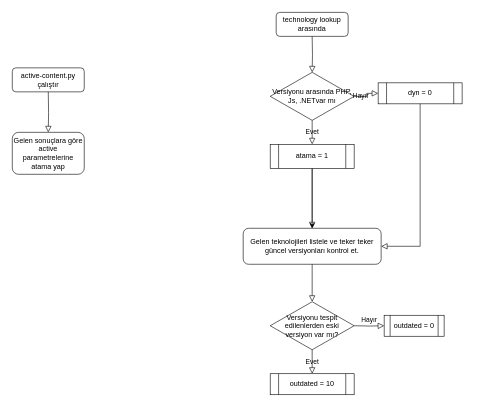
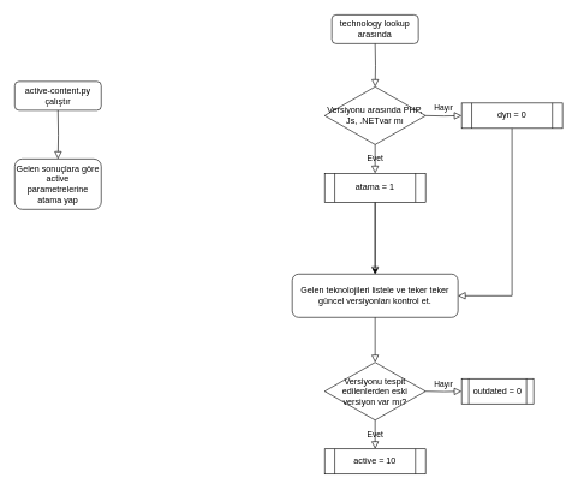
  <mxCell id="0" />
  <mxCell id="1" parent="0" />
  <mxCell id="2" value="Versiyonu tespit edilenlerden eski versiyon var mı?" style="rhombus;whiteSpace=wrap;html=1;" vertex="1" parent="1"><mxGeometry x="450" y="502.5" width="140" height="80" as="geometry" /></mxCell>
  <mxCell id="3" value="Hayır" style="rounded=0;html=1;jettySize=auto;orthogonalLoop=1;fontSize=11;endArrow=block;endFill=0;endSize=8;strokeWidth=1;shadow=0;labelBackgroundColor=none;edgeStyle=orthogonalEdgeStyle;entryX=0;entryY=0.5;entryDx=0;entryDy=0;" edge="1" parent="1" target="5"><mxGeometry x="0.021" y="10" relative="1" as="geometry"><mxPoint x="590" y="542.5" as="sourcePoint" /><mxPoint x="640" y="542.5" as="targetPoint" /><mxPoint as="offset" /></mxGeometry></mxCell>
  <mxCell id="4" value="Evet" style="rounded=0;html=1;jettySize=auto;orthogonalLoop=1;fontSize=11;endArrow=block;endFill=0;endSize=8;strokeWidth=1;shadow=0;labelBackgroundColor=none;edgeStyle=orthogonalEdgeStyle;exitX=0.5;exitY=1;exitDx=0;exitDy=0;" edge="1" parent="1" source="2"><mxGeometry relative="1" as="geometry"><mxPoint x="520" y="592.5" as="sourcePoint" /><mxPoint x="520" y="622.5" as="targetPoint" /></mxGeometry></mxCell>
  <mxCell id="5" value="outdated = 0" style="shape=process;whiteSpace=wrap;html=1;backgroundOutline=1;" vertex="1" parent="1"><mxGeometry x="640" y="525" width="100" height="35" as="geometry" /></mxCell>
- <mxCell id="6" value="outdated = 10" style="shape=process;whiteSpace=wrap;html=1;backgroundOutline=1;" vertex="1" parent="1"><mxGeometry x="450" y="622.5" width="140" height="35" as="geometry" /></mxCell>
+ <mxCell id="6" value="active = 10" style="shape=process;whiteSpace=wrap;html=1;backgroundOutline=1;" vertex="1" parent="1"><mxGeometry x="450" y="622.5" width="140" height="35" as="geometry" /></mxCell>
  <mxCell id="7" value="active-content.py çalıştır" style="rounded=1;whiteSpace=wrap;html=1;" vertex="1" parent="1"><mxGeometry x="20" y="112.5" width="120" height="40" as="geometry" /></mxCell>
  <mxCell id="8" value="" style="rounded=0;html=1;jettySize=auto;orthogonalLoop=1;fontSize=11;endArrow=block;endFill=0;endSize=8;strokeWidth=1;shadow=0;labelBackgroundColor=none;edgeStyle=orthogonalEdgeStyle;entryX=0.5;entryY=0;entryDx=0;entryDy=0;" edge="1" parent="1" target="21"><mxGeometry relative="1" as="geometry"><mxPoint x="80" y="152.5" as="sourcePoint" /><mxPoint x="80" y="212.5" as="targetPoint" /></mxGeometry></mxCell>
  <mxCell id="9" value="Gelen teknolojileri listele ve teker teker güncel versiyonları kontrol et." style="rounded=1;whiteSpace=wrap;html=1;" vertex="1" parent="1"><mxGeometry x="405" y="380" width="230" height="60" as="geometry" /></mxCell>
  <mxCell id="10" value="" style="rounded=0;html=1;jettySize=auto;orthogonalLoop=1;fontSize=11;endArrow=block;endFill=0;endSize=8;strokeWidth=1;shadow=0;labelBackgroundColor=none;edgeStyle=orthogonalEdgeStyle;entryX=0.5;entryY=0;entryDx=0;entryDy=0;exitX=0.5;exitY=1;exitDx=0;exitDy=0;" edge="1" parent="1" source="9" target="2"><mxGeometry relative="1" as="geometry"><mxPoint x="519.5" y="452.5" as="sourcePoint" /><mxPoint x="519.5" y="535.5" as="targetPoint" /></mxGeometry></mxCell>
  <mxCell id="11" value="" style="rounded=0;html=1;jettySize=auto;orthogonalLoop=1;fontSize=11;endArrow=block;endFill=0;endSize=8;strokeWidth=1;shadow=0;labelBackgroundColor=none;edgeStyle=orthogonalEdgeStyle;" edge="1" parent="1" source="19" target="9"><mxGeometry relative="1" as="geometry"><mxPoint x="520" y="280" as="sourcePoint" /><mxPoint x="520" y="380" as="targetPoint" /></mxGeometry></mxCell>
  <mxCell id="12" value="technology lookup arasında" style="rounded=1;whiteSpace=wrap;html=1;" vertex="1" parent="1"><mxGeometry x="460" width="120" height="40" as="geometry" y="20" /></mxCell>
  <mxCell id="13" value="Versiyonu arasında PHP, Js, .NETvar mı" style="rhombus;whiteSpace=wrap;html=1;" vertex="1" parent="1"><mxGeometry x="450" y="120" width="140" height="80" as="geometry" /></mxCell>
  <mxCell id="14" value="" style="rounded=0;html=1;jettySize=auto;orthogonalLoop=1;fontSize=11;endArrow=block;endFill=0;endSize=8;strokeWidth=1;shadow=0;labelBackgroundColor=none;edgeStyle=orthogonalEdgeStyle;entryX=0.5;entryY=0;entryDx=0;entryDy=0;" edge="1" parent="1" target="13"><mxGeometry relative="1" as="geometry"><mxPoint x="520" y="60" as="sourcePoint" /><mxPoint x="520" y="120" as="targetPoint" /></mxGeometry></mxCell>
  <mxCell id="15" value="Hayır" style="rounded=0;html=1;jettySize=auto;orthogonalLoop=1;fontSize=11;endArrow=block;endFill=0;endSize=8;strokeWidth=1;shadow=0;labelBackgroundColor=none;edgeStyle=orthogonalEdgeStyle;entryX=0;entryY=0.5;entryDx=0;entryDy=0;" edge="1" parent="1" target="17"><mxGeometry x="0.021" y="10" relative="1" as="geometry"><mxPoint x="590" y="160" as="sourcePoint" /><mxPoint x="640" y="160" as="targetPoint" /><mxPoint as="offset" /></mxGeometry></mxCell>
  <mxCell id="16" value="Evet" style="rounded=0;html=1;jettySize=auto;orthogonalLoop=1;fontSize=11;endArrow=block;endFill=0;endSize=8;strokeWidth=1;shadow=0;labelBackgroundColor=none;edgeStyle=orthogonalEdgeStyle;exitX=0.5;exitY=1;exitDx=0;exitDy=0;" edge="1" parent="1" source="13"><mxGeometry relative="1" as="geometry"><mxPoint x="520" y="210" as="sourcePoint" /><mxPoint x="520" y="240" as="targetPoint" /></mxGeometry></mxCell>
- <mxCell id="17" value="dyn = 0" style="shape=process;whiteSpace=wrap;html=1;backgroundOutline=1;" vertex="1" parent="1"><mxGeometry x="630" y="137.5" width="140" height="35" as="geometry" /></mxCell>
+ <mxCell id="17" value="dyn = 0" style="shape=process;whiteSpace=wrap;html=1;backgroundOutline=1;" vertex="1" parent="1"><mxGeometry x="640" y="142.5" width="140" height="35" as="geometry" /></mxCell>
  <mxCell id="18" value="" style="edgeStyle=orthogonalEdgeStyle;rounded=0;orthogonalLoop=1;jettySize=auto;html=1;" edge="1" parent="1" source="19" target="9"><mxGeometry relative="1" as="geometry" /></mxCell>
  <mxCell id="19" value="atama = 1" style="shape=process;whiteSpace=wrap;html=1;backgroundOutline=1;" vertex="1" parent="1"><mxGeometry x="450" y="240" width="140" height="40" as="geometry" /></mxCell>
  <mxCell id="20" value="" style="rounded=0;html=1;jettySize=auto;orthogonalLoop=1;fontSize=11;endArrow=block;endFill=0;endSize=8;strokeWidth=1;shadow=0;labelBackgroundColor=none;edgeStyle=orthogonalEdgeStyle;entryX=1;entryY=0.5;entryDx=0;entryDy=0;exitX=0.5;exitY=1;exitDx=0;exitDy=0;" edge="1" parent="1" source="17" target="9"><mxGeometry relative="1" as="geometry"><mxPoint x="530" y="290" as="sourcePoint" /><mxPoint x="530" y="390" as="targetPoint" /></mxGeometry></mxCell>
  <mxCell id="21" value="Gelen sonuçlara göre active parametrelerine atama yap" style="rounded=1;whiteSpace=wrap;html=1;" vertex="1" parent="1"><mxGeometry x="20" y="220" width="120" height="70" as="geometry" /></mxCell>
